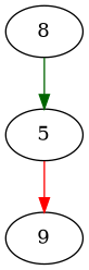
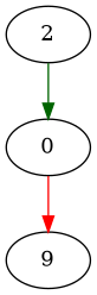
  strict digraph {
-   2 [entry=true label=8]
-   5
+   2 [entry=true]
+   5 [label=0]
    9
    2 -> 5 [color=darkgreen cond=true]
    5 -> 9 [color=red cond=false]
  }
